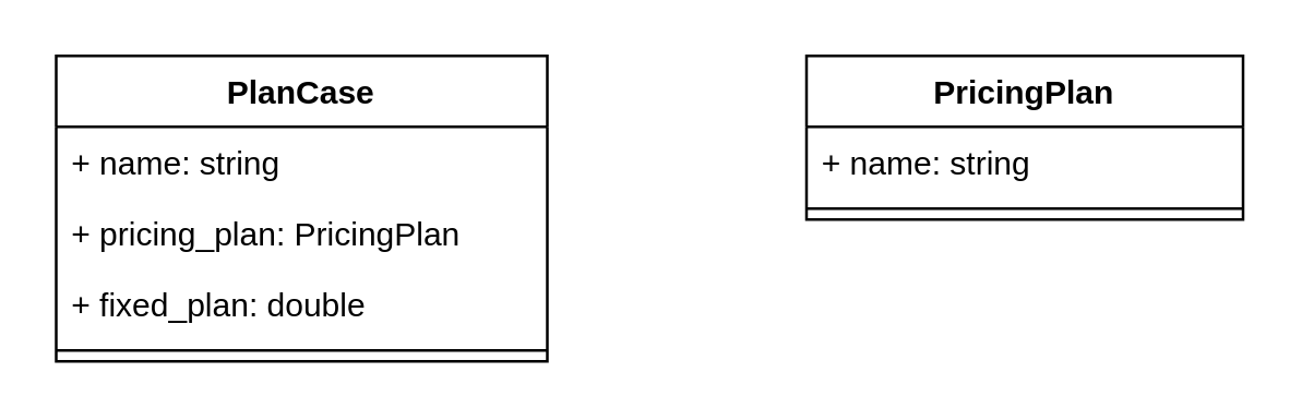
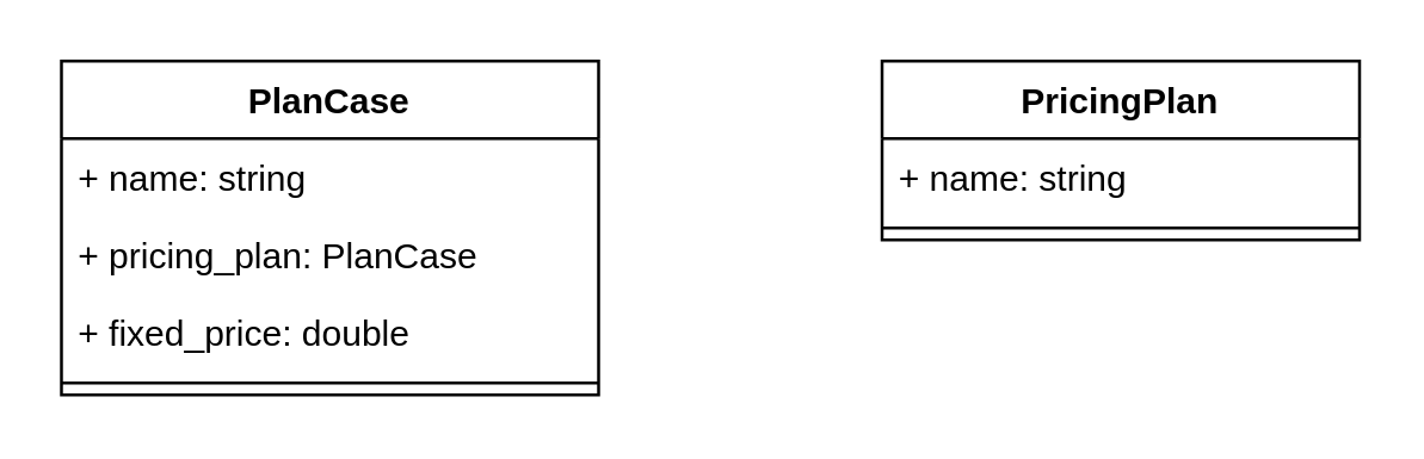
  <mxCell id="0" />
  <mxCell id="1" parent="0" />
  <mxCell id="2" value="PlanCase" style="swimlane;fontStyle=1;align=center;verticalAlign=top;childLayout=stackLayout;horizontal=1;startSize=26;horizontalStack=0;resizeParent=1;resizeParentMax=0;resizeLast=0;collapsible=1;marginBottom=0;" vertex="1" parent="1"><mxGeometry x="20" y="20" width="180" height="112" as="geometry" /></mxCell>
  <mxCell id="3" value="+ name: string" style="text;strokeColor=none;fillColor=none;align=left;verticalAlign=top;spacingLeft=4;spacingRight=4;overflow=hidden;rotatable=0;points=[[0,0.5],[1,0.5]];portConstraint=eastwest;" vertex="1" parent="2"><mxGeometry y="26" width="180" height="26" as="geometry" /></mxCell>
- <mxCell id="4" value="+ pricing_plan: PricingPlan" style="text;strokeColor=none;fillColor=none;align=left;verticalAlign=top;spacingLeft=4;spacingRight=4;overflow=hidden;rotatable=0;points=[[0,0.5],[1,0.5]];portConstraint=eastwest;" vertex="1" parent="2"><mxGeometry y="52" width="180" height="26" as="geometry" /></mxCell>
- <mxCell id="5" value="+ fixed_plan: double" style="text;strokeColor=none;fillColor=none;align=left;verticalAlign=top;spacingLeft=4;spacingRight=4;overflow=hidden;rotatable=0;points=[[0,0.5],[1,0.5]];portConstraint=eastwest;" vertex="1" parent="2"><mxGeometry y="78" width="180" height="26" as="geometry" /></mxCell>
+ <mxCell id="4" value="+ pricing_plan: PlanCase" style="text;strokeColor=none;fillColor=none;align=left;verticalAlign=top;spacingLeft=4;spacingRight=4;overflow=hidden;rotatable=0;points=[[0,0.5],[1,0.5]];portConstraint=eastwest;" vertex="1" parent="2"><mxGeometry y="52" width="180" height="26" as="geometry" /></mxCell>
+ <mxCell id="5" value="+ fixed_price: double" style="text;strokeColor=none;fillColor=none;align=left;verticalAlign=top;spacingLeft=4;spacingRight=4;overflow=hidden;rotatable=0;points=[[0,0.5],[1,0.5]];portConstraint=eastwest;" vertex="1" parent="2"><mxGeometry y="78" width="180" height="26" as="geometry" /></mxCell>
  <mxCell id="6" value="" style="line;strokeWidth=1;fillColor=none;align=left;verticalAlign=middle;spacingTop=-1;spacingLeft=3;spacingRight=3;rotatable=0;labelPosition=right;points=[];portConstraint=eastwest;" vertex="1" parent="2"><mxGeometry y="104" width="180" height="8" as="geometry" /></mxCell>
  <mxCell id="7" value="PricingPlan" style="swimlane;fontStyle=1;align=center;verticalAlign=top;childLayout=stackLayout;horizontal=1;startSize=26;horizontalStack=0;resizeParent=1;resizeParentMax=0;resizeLast=0;collapsible=1;marginBottom=0;" vertex="1" parent="1"><mxGeometry x="295" y="20" width="160" height="60" as="geometry" /></mxCell>
  <mxCell id="8" value="+ name: string" style="text;strokeColor=none;fillColor=none;align=left;verticalAlign=top;spacingLeft=4;spacingRight=4;overflow=hidden;rotatable=0;points=[[0,0.5],[1,0.5]];portConstraint=eastwest;" vertex="1" parent="7"><mxGeometry y="26" width="160" height="26" as="geometry" /></mxCell>
  <mxCell id="9" value="" style="line;strokeWidth=1;fillColor=none;align=left;verticalAlign=middle;spacingTop=-1;spacingLeft=3;spacingRight=3;rotatable=0;labelPosition=right;points=[];portConstraint=eastwest;" vertex="1" parent="7"><mxGeometry y="52" width="160" height="8" as="geometry" /></mxCell>
